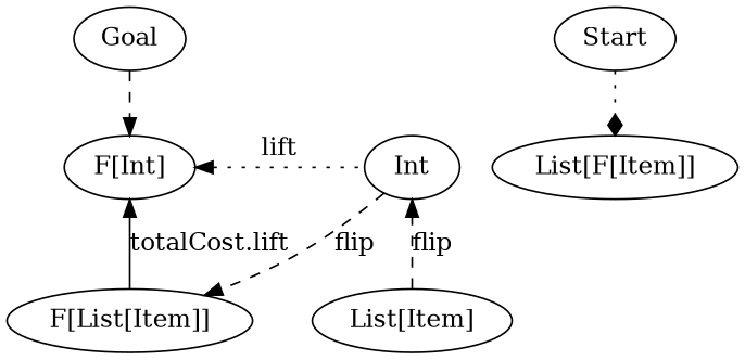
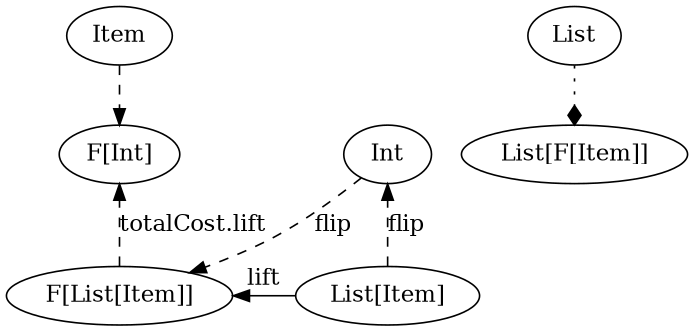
  digraph {
    node [group=upper]
    edge [style=dashed arrowhead=normal]
    n1 [label="F[Int]"]
    Int [group=lower]
    n3 [label="F[List[Item]]"]
    n4 [group=lower label="List[Item]"]
-   Start [group=""]
+   Start [label=List group=""]
    n6 [label="List[F[Item]]"]
-   Goal [group=""]
+   Goal [label=Item group=""]
    subgraph sub_1 {
      rank=same
      n1
      Int
    }
    subgraph sub_2 {
      rank=same
      n3
      n4
    }
-   n1 -> Int [dir=back label=lift style=dotted arrowhead=""]
    Int -> n3 [label=flip]
-   n3 -> n1 [label="totalCost.lift" style=solid]
+   n3 -> n1 [label="totalCost.lift"]
+   n3 -> n4 [dir=back label=lift style=solid arrowhead=""]
    n4 -> Int [label=flip]
    Start -> n6 [arrowhead=diamond style=dotted]
    Goal -> n1
  }
